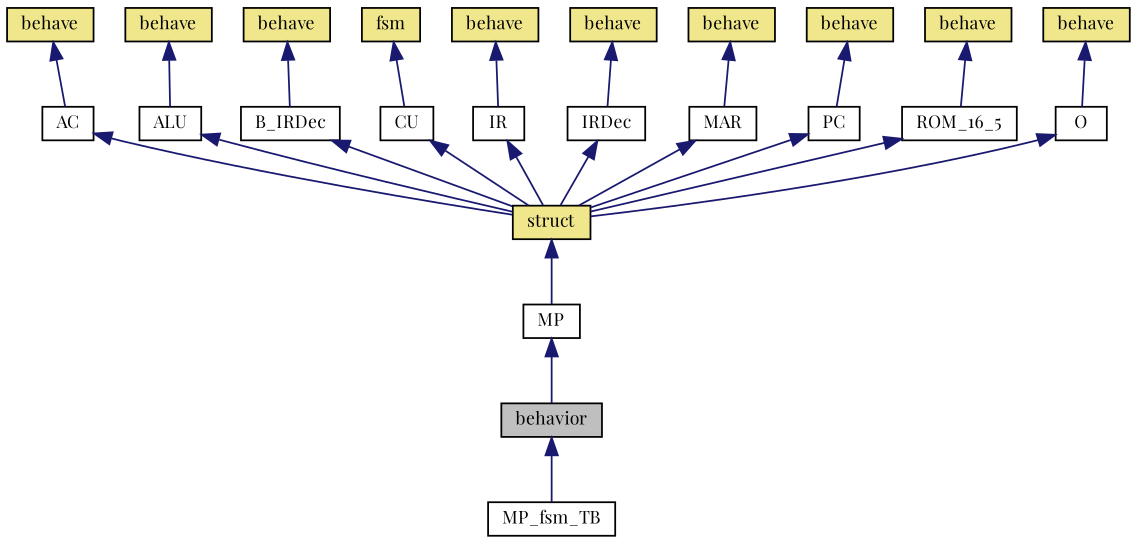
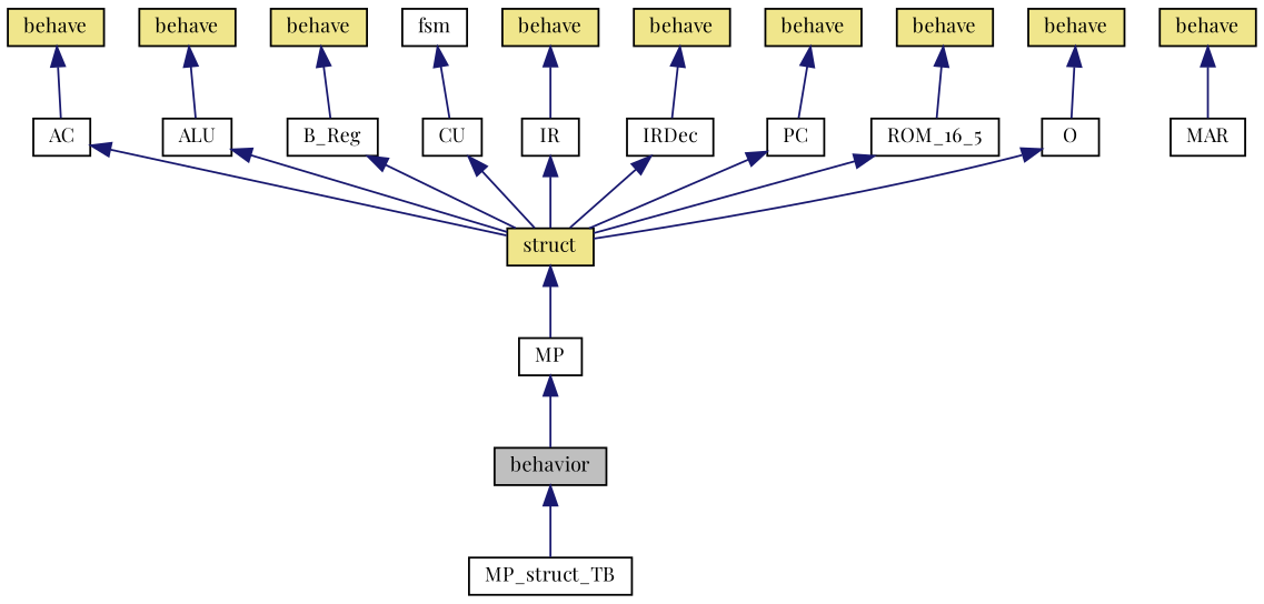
  digraph {
    fontname="Playfair Display"
    node [color=black fillcolor=white fontname="Playfair Display" fontsize=10 shape=record style=filled]
    edge [color=midnightblue dir=back fontname="Playfair Display" fontsize=10 labelfontname=FreeSans labelfontsize=10 style=solid]
    n1 [fillcolor=grey75 fontcolor=black height=0.2 label=behavior width=0.4]
-   n2 [height=0.2 label=MP_fsm_TB width=0.4]
+   n2 [height=0.2 label=MP_struct_TB width=0.4]
    n3 [height=0.2 label=MP width=0.4]
    n4 [fillcolor=khaki height=0.2 label=struct width=0.4]
    n5 [height=0.2 label=AC width=0.4]
    n6 [fillcolor=khaki height=0.2 label=behave width=0.4]
    n7 [height=0.2 label=ALU width=0.4]
    n8 [fillcolor=khaki height=0.2 label=behave width=0.4]
-   n9 [height=0.2 label=B_IRDec width=0.4]
+   n9 [height=0.2 label=B_Reg width=0.4]
    n10 [fillcolor=khaki height=0.2 label=behave width=0.4]
    n11 [height=0.2 label=CU width=0.4]
-   n12 [fillcolor=khaki height=0.2 label=fsm width=0.4]
+   n12 [height=0.2 label=fsm width=0.4]
    n13 [height=0.2 label=IR width=0.4]
    n14 [fillcolor=khaki height=0.2 label=behave width=0.4]
    n15 [height=0.2 label=IRDec width=0.4]
    n16 [fillcolor=khaki height=0.2 label=behave width=0.4]
    n17 [height=0.2 label=MAR width=0.4]
    n18 [fillcolor=khaki height=0.2 label=behave width=0.4]
    n19 [height=0.2 label=PC width=0.4]
    n20 [fillcolor=khaki height=0.2 label=behave width=0.4]
    n21 [height=0.2 label=ROM_16_5 width=0.4]
    n22 [fillcolor=khaki height=0.2 label=behave width=0.4]
    n23 [height=0.2 label=O width=0.4]
    n24 [fillcolor=khaki height=0.2 label=behave width=0.4]
    n1 -> n2
    n3 -> n1
    n4 -> n3
    n5 -> n4
    n6 -> n5
    n7 -> n4
    n8 -> n7
    n9 -> n4
    n10 -> n9
    n11 -> n4
    n12 -> n11
    n13 -> n4
    n14 -> n13
    n15 -> n4
    n16 -> n15
-   n17 -> n4
    n18 -> n17
    n19 -> n4
    n20 -> n19
    n21 -> n4
    n22 -> n21
    n23 -> n4
    n24 -> n23
  }
